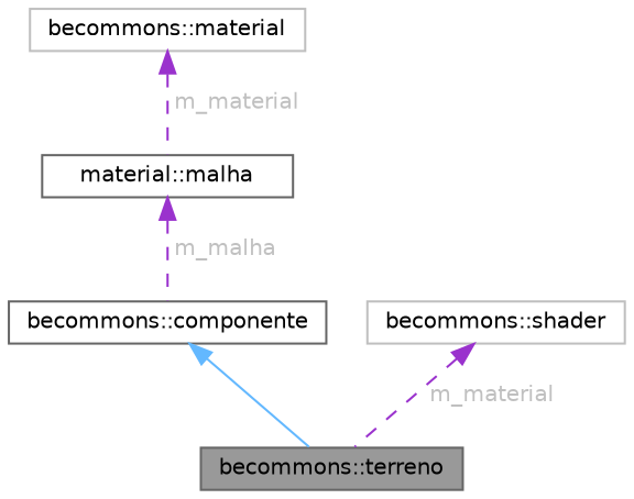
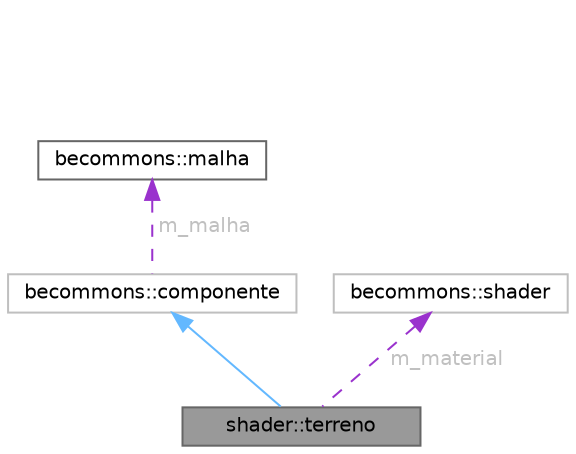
  digraph {
    node [color=gray40 fillcolor=white fontname=Helvetica fontsize=10 shape=box style=filled]
    edge [color=darkorchid3 dir=back fontname=Helvetica fontsize=10 labelfontname=Helvetica labelfontsize=10 style=dashed fontcolor=grey]
-   n1 [fillcolor=grey60 fontcolor=black height=0.2 label="becommons::terreno" width=0.4]
-   n2 [height=0.2 label="becommons::componente" width=0.4]
-   n3 [height=0.2 label="material::malha" width=0.4]
-   n4 [color=grey75 height=0.2 label="becommons::material" width=0.4]
+   n1 [fillcolor=grey60 fontcolor=black height=0.2 label="shader::terreno" width=0.4]
+   n2 [color=grey75 height=0.2 label="becommons::componente" width=0.4]
+   n3 [height=0.2 label="becommons::malha" width=0.4]
    n5 [color=grey75 height=0.2 label="becommons::shader" width=0.4]
    n2 -> n1 [color=steelblue1 style=solid fontcolor=""]
    n3 -> n2 [label=" m_malha"]
-   n4 -> n3 [label=" m_material"]
    n5 -> n1 [label=" m_material"]
  }
